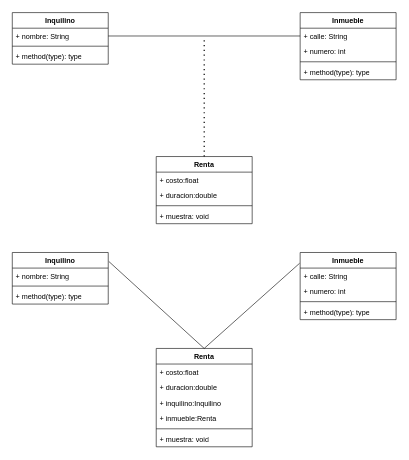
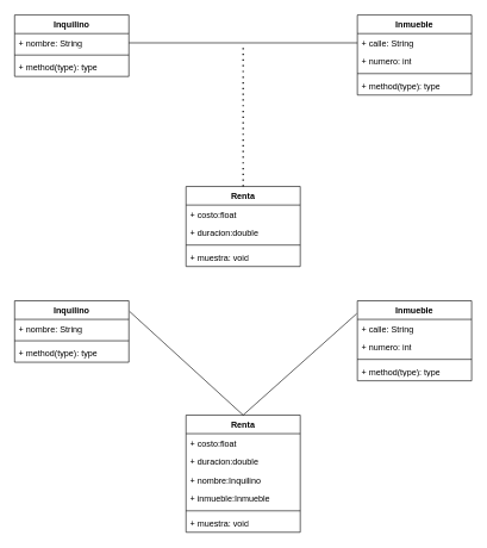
  <mxCell id="0" />
  <mxCell id="1" parent="0" />
  <mxCell id="2" value="Inmueble" style="swimlane;fontStyle=1;align=center;verticalAlign=top;childLayout=stackLayout;horizontal=1;startSize=26;horizontalStack=0;resizeParent=1;resizeParentMax=0;resizeLast=0;collapsible=1;marginBottom=0;whiteSpace=wrap;html=1;" vertex="1" parent="1"><mxGeometry x="500" y="20" width="160" height="112" as="geometry" /></mxCell>
  <mxCell id="3" value="+ calle: String" style="text;strokeColor=none;fillColor=none;align=left;verticalAlign=top;spacingLeft=4;spacingRight=4;overflow=hidden;rotatable=0;points=[[0,0.5],[1,0.5]];portConstraint=eastwest;whiteSpace=wrap;html=1;" vertex="1" parent="2"><mxGeometry y="26" width="160" height="26" as="geometry" /></mxCell>
  <mxCell id="4" value="+ numero: int" style="text;strokeColor=none;fillColor=none;align=left;verticalAlign=top;spacingLeft=4;spacingRight=4;overflow=hidden;rotatable=0;points=[[0,0.5],[1,0.5]];portConstraint=eastwest;whiteSpace=wrap;html=1;" vertex="1" parent="2"><mxGeometry y="52" width="160" height="26" as="geometry" /></mxCell>
  <mxCell id="5" value="" style="line;strokeWidth=1;fillColor=none;align=left;verticalAlign=middle;spacingTop=-1;spacingLeft=3;spacingRight=3;rotatable=0;labelPosition=right;points=[];portConstraint=eastwest;strokeColor=inherit;" vertex="1" parent="2"><mxGeometry y="78" width="160" height="8" as="geometry" /></mxCell>
  <mxCell id="6" value="+ method(type): type" style="text;strokeColor=none;fillColor=none;align=left;verticalAlign=top;spacingLeft=4;spacingRight=4;overflow=hidden;rotatable=0;points=[[0,0.5],[1,0.5]];portConstraint=eastwest;whiteSpace=wrap;html=1;" vertex="1" parent="2"><mxGeometry y="86" width="160" height="26" as="geometry" /></mxCell>
  <mxCell id="7" value="Inquilino" style="swimlane;fontStyle=1;align=center;verticalAlign=top;childLayout=stackLayout;horizontal=1;startSize=26;horizontalStack=0;resizeParent=1;resizeParentMax=0;resizeLast=0;collapsible=1;marginBottom=0;whiteSpace=wrap;html=1;" vertex="1" parent="1"><mxGeometry x="20" y="20" width="160" height="86" as="geometry" /></mxCell>
  <mxCell id="8" value="+ nombre: String" style="text;strokeColor=none;fillColor=none;align=left;verticalAlign=top;spacingLeft=4;spacingRight=4;overflow=hidden;rotatable=0;points=[[0,0.5],[1,0.5]];portConstraint=eastwest;whiteSpace=wrap;html=1;" vertex="1" parent="7"><mxGeometry y="26" width="160" height="26" as="geometry" /></mxCell>
  <mxCell id="9" value="" style="line;strokeWidth=1;fillColor=none;align=left;verticalAlign=middle;spacingTop=-1;spacingLeft=3;spacingRight=3;rotatable=0;labelPosition=right;points=[];portConstraint=eastwest;strokeColor=inherit;" vertex="1" parent="7"><mxGeometry y="52" width="160" height="8" as="geometry" /></mxCell>
  <mxCell id="10" value="+ method(type): type" style="text;strokeColor=none;fillColor=none;align=left;verticalAlign=top;spacingLeft=4;spacingRight=4;overflow=hidden;rotatable=0;points=[[0,0.5],[1,0.5]];portConstraint=eastwest;whiteSpace=wrap;html=1;" vertex="1" parent="7"><mxGeometry y="60" width="160" height="26" as="geometry" /></mxCell>
  <mxCell id="11" value="Renta" style="swimlane;fontStyle=1;align=center;verticalAlign=top;childLayout=stackLayout;horizontal=1;startSize=26;horizontalStack=0;resizeParent=1;resizeParentMax=0;resizeLast=0;collapsible=1;marginBottom=0;whiteSpace=wrap;html=1;" vertex="1" parent="1"><mxGeometry x="260" y="260" width="160" height="112" as="geometry" /></mxCell>
  <mxCell id="12" value="+ costo:float&amp;nbsp;" style="text;strokeColor=none;fillColor=none;align=left;verticalAlign=top;spacingLeft=4;spacingRight=4;overflow=hidden;rotatable=0;points=[[0,0.5],[1,0.5]];portConstraint=eastwest;whiteSpace=wrap;html=1;" vertex="1" parent="11"><mxGeometry y="26" width="160" height="26" as="geometry" /></mxCell>
  <mxCell id="13" value="+ duracion:double&amp;nbsp;" style="text;strokeColor=none;fillColor=none;align=left;verticalAlign=top;spacingLeft=4;spacingRight=4;overflow=hidden;rotatable=0;points=[[0,0.5],[1,0.5]];portConstraint=eastwest;whiteSpace=wrap;html=1;" vertex="1" parent="11"><mxGeometry y="52" width="160" height="26" as="geometry" /></mxCell>
  <mxCell id="14" value="" style="line;strokeWidth=1;fillColor=none;align=left;verticalAlign=middle;spacingTop=-1;spacingLeft=3;spacingRight=3;rotatable=0;labelPosition=right;points=[];portConstraint=eastwest;strokeColor=inherit;" vertex="1" parent="11"><mxGeometry y="78" width="160" height="8" as="geometry" /></mxCell>
  <mxCell id="15" value="+ muestra: void" style="text;strokeColor=none;fillColor=none;align=left;verticalAlign=top;spacingLeft=4;spacingRight=4;overflow=hidden;rotatable=0;points=[[0,0.5],[1,0.5]];portConstraint=eastwest;whiteSpace=wrap;html=1;" vertex="1" parent="11"><mxGeometry y="86" width="160" height="26" as="geometry" /></mxCell>
  <mxCell id="16" value="" style="endArrow=none;html=1;rounded=0;exitX=1;exitY=0.5;exitDx=0;exitDy=0;entryX=0;entryY=0.5;entryDx=0;entryDy=0;" edge="1" parent="1" source="8" target="3"><mxGeometry width="50" height="50" relative="1" as="geometry"><mxPoint x="190" y="60" as="sourcePoint" /><mxPoint x="490" y="60" as="targetPoint" /></mxGeometry></mxCell>
  <mxCell id="17" value="" style="endArrow=none;dashed=1;html=1;dashPattern=1 3;strokeWidth=2;rounded=0;exitX=0.5;exitY=0;exitDx=0;exitDy=0;" edge="1" parent="1" source="11"><mxGeometry width="50" height="50" relative="1" as="geometry"><mxPoint x="330" y="190" as="sourcePoint" /><mxPoint x="340" y="60" as="targetPoint" /></mxGeometry></mxCell>
  <mxCell id="18" value="Renta" style="swimlane;fontStyle=1;align=center;verticalAlign=top;childLayout=stackLayout;horizontal=1;startSize=26;horizontalStack=0;resizeParent=1;resizeParentMax=0;resizeLast=0;collapsible=1;marginBottom=0;whiteSpace=wrap;html=1;" vertex="1" parent="1"><mxGeometry x="260" y="580" width="160" height="164" as="geometry" /></mxCell>
  <mxCell id="19" value="+ costo:float&amp;nbsp;" style="text;strokeColor=none;fillColor=none;align=left;verticalAlign=top;spacingLeft=4;spacingRight=4;overflow=hidden;rotatable=0;points=[[0,0.5],[1,0.5]];portConstraint=eastwest;whiteSpace=wrap;html=1;" vertex="1" parent="18"><mxGeometry y="26" width="160" height="26" as="geometry" /></mxCell>
  <mxCell id="20" value="+ duracion:double&amp;nbsp;" style="text;strokeColor=none;fillColor=none;align=left;verticalAlign=top;spacingLeft=4;spacingRight=4;overflow=hidden;rotatable=0;points=[[0,0.5],[1,0.5]];portConstraint=eastwest;whiteSpace=wrap;html=1;" vertex="1" parent="18"><mxGeometry y="52" width="160" height="26" as="geometry" /></mxCell>
- <mxCell id="21" value="+ inquilino:Inquilino&amp;nbsp;" style="text;strokeColor=none;fillColor=none;align=left;verticalAlign=top;spacingLeft=4;spacingRight=4;overflow=hidden;rotatable=0;points=[[0,0.5],[1,0.5]];portConstraint=eastwest;whiteSpace=wrap;html=1;" vertex="1" parent="18"><mxGeometry y="78" width="160" height="26" as="geometry" /></mxCell>
- <mxCell id="22" value="+ inmueble:Renta&amp;nbsp;" style="text;strokeColor=none;fillColor=none;align=left;verticalAlign=top;spacingLeft=4;spacingRight=4;overflow=hidden;rotatable=0;points=[[0,0.5],[1,0.5]];portConstraint=eastwest;whiteSpace=wrap;html=1;" vertex="1" parent="18"><mxGeometry y="104" width="160" height="26" as="geometry" /></mxCell>
+ <mxCell id="21" value="+ nombre:Inquilino&amp;nbsp;" style="text;strokeColor=none;fillColor=none;align=left;verticalAlign=top;spacingLeft=4;spacingRight=4;overflow=hidden;rotatable=0;points=[[0,0.5],[1,0.5]];portConstraint=eastwest;whiteSpace=wrap;html=1;" vertex="1" parent="18"><mxGeometry y="78" width="160" height="26" as="geometry" /></mxCell>
+ <mxCell id="22" value="+ inmueble:Inmueble&amp;nbsp;" style="text;strokeColor=none;fillColor=none;align=left;verticalAlign=top;spacingLeft=4;spacingRight=4;overflow=hidden;rotatable=0;points=[[0,0.5],[1,0.5]];portConstraint=eastwest;whiteSpace=wrap;html=1;" vertex="1" parent="18"><mxGeometry y="104" width="160" height="26" as="geometry" /></mxCell>
  <mxCell id="23" value="" style="line;strokeWidth=1;fillColor=none;align=left;verticalAlign=middle;spacingTop=-1;spacingLeft=3;spacingRight=3;rotatable=0;labelPosition=right;points=[];portConstraint=eastwest;strokeColor=inherit;" vertex="1" parent="18"><mxGeometry y="130" width="160" height="8" as="geometry" /></mxCell>
  <mxCell id="24" value="+ muestra: void" style="text;strokeColor=none;fillColor=none;align=left;verticalAlign=top;spacingLeft=4;spacingRight=4;overflow=hidden;rotatable=0;points=[[0,0.5],[1,0.5]];portConstraint=eastwest;whiteSpace=wrap;html=1;" vertex="1" parent="18"><mxGeometry y="138" width="160" height="26" as="geometry" /></mxCell>
  <mxCell id="25" value="Inmueble" style="swimlane;fontStyle=1;align=center;verticalAlign=top;childLayout=stackLayout;horizontal=1;startSize=26;horizontalStack=0;resizeParent=1;resizeParentMax=0;resizeLast=0;collapsible=1;marginBottom=0;whiteSpace=wrap;html=1;" vertex="1" parent="1"><mxGeometry x="500" y="420" width="160" height="112" as="geometry" /></mxCell>
  <mxCell id="26" value="+ calle: String" style="text;strokeColor=none;fillColor=none;align=left;verticalAlign=top;spacingLeft=4;spacingRight=4;overflow=hidden;rotatable=0;points=[[0,0.5],[1,0.5]];portConstraint=eastwest;whiteSpace=wrap;html=1;" vertex="1" parent="25"><mxGeometry y="26" width="160" height="26" as="geometry" /></mxCell>
  <mxCell id="27" value="+ numero: int" style="text;strokeColor=none;fillColor=none;align=left;verticalAlign=top;spacingLeft=4;spacingRight=4;overflow=hidden;rotatable=0;points=[[0,0.5],[1,0.5]];portConstraint=eastwest;whiteSpace=wrap;html=1;" vertex="1" parent="25"><mxGeometry y="52" width="160" height="26" as="geometry" /></mxCell>
  <mxCell id="28" value="" style="line;strokeWidth=1;fillColor=none;align=left;verticalAlign=middle;spacingTop=-1;spacingLeft=3;spacingRight=3;rotatable=0;labelPosition=right;points=[];portConstraint=eastwest;strokeColor=inherit;" vertex="1" parent="25"><mxGeometry y="78" width="160" height="8" as="geometry" /></mxCell>
  <mxCell id="29" value="+ method(type): type" style="text;strokeColor=none;fillColor=none;align=left;verticalAlign=top;spacingLeft=4;spacingRight=4;overflow=hidden;rotatable=0;points=[[0,0.5],[1,0.5]];portConstraint=eastwest;whiteSpace=wrap;html=1;" vertex="1" parent="25"><mxGeometry y="86" width="160" height="26" as="geometry" /></mxCell>
  <mxCell id="30" value="Inquilino" style="swimlane;fontStyle=1;align=center;verticalAlign=top;childLayout=stackLayout;horizontal=1;startSize=26;horizontalStack=0;resizeParent=1;resizeParentMax=0;resizeLast=0;collapsible=1;marginBottom=0;whiteSpace=wrap;html=1;" vertex="1" parent="1"><mxGeometry x="20" y="420" width="160" height="86" as="geometry" /></mxCell>
  <mxCell id="31" value="+ nombre: String" style="text;strokeColor=none;fillColor=none;align=left;verticalAlign=top;spacingLeft=4;spacingRight=4;overflow=hidden;rotatable=0;points=[[0,0.5],[1,0.5]];portConstraint=eastwest;whiteSpace=wrap;html=1;" vertex="1" parent="30"><mxGeometry y="26" width="160" height="26" as="geometry" /></mxCell>
  <mxCell id="32" value="" style="line;strokeWidth=1;fillColor=none;align=left;verticalAlign=middle;spacingTop=-1;spacingLeft=3;spacingRight=3;rotatable=0;labelPosition=right;points=[];portConstraint=eastwest;strokeColor=inherit;" vertex="1" parent="30"><mxGeometry y="52" width="160" height="8" as="geometry" /></mxCell>
  <mxCell id="33" value="+ method(type): type" style="text;strokeColor=none;fillColor=none;align=left;verticalAlign=top;spacingLeft=4;spacingRight=4;overflow=hidden;rotatable=0;points=[[0,0.5],[1,0.5]];portConstraint=eastwest;whiteSpace=wrap;html=1;" vertex="1" parent="30"><mxGeometry y="60" width="160" height="26" as="geometry" /></mxCell>
  <mxCell id="34" value="" style="endArrow=none;html=1;rounded=0;exitX=1.006;exitY=0.174;exitDx=0;exitDy=0;exitPerimeter=0;entryX=0.5;entryY=0;entryDx=0;entryDy=0;" edge="1" parent="1" source="30" target="18"><mxGeometry width="50" height="50" relative="1" as="geometry"><mxPoint x="330" y="420" as="sourcePoint" /><mxPoint x="380" y="370" as="targetPoint" /></mxGeometry></mxCell>
  <mxCell id="35" value="" style="endArrow=none;html=1;rounded=0;exitX=-0.006;exitY=0.161;exitDx=0;exitDy=0;exitPerimeter=0;entryX=0.5;entryY=0;entryDx=0;entryDy=0;" edge="1" parent="1" source="25" target="18"><mxGeometry width="50" height="50" relative="1" as="geometry"><mxPoint x="191" y="445" as="sourcePoint" /><mxPoint x="350" y="590" as="targetPoint" /></mxGeometry></mxCell>
